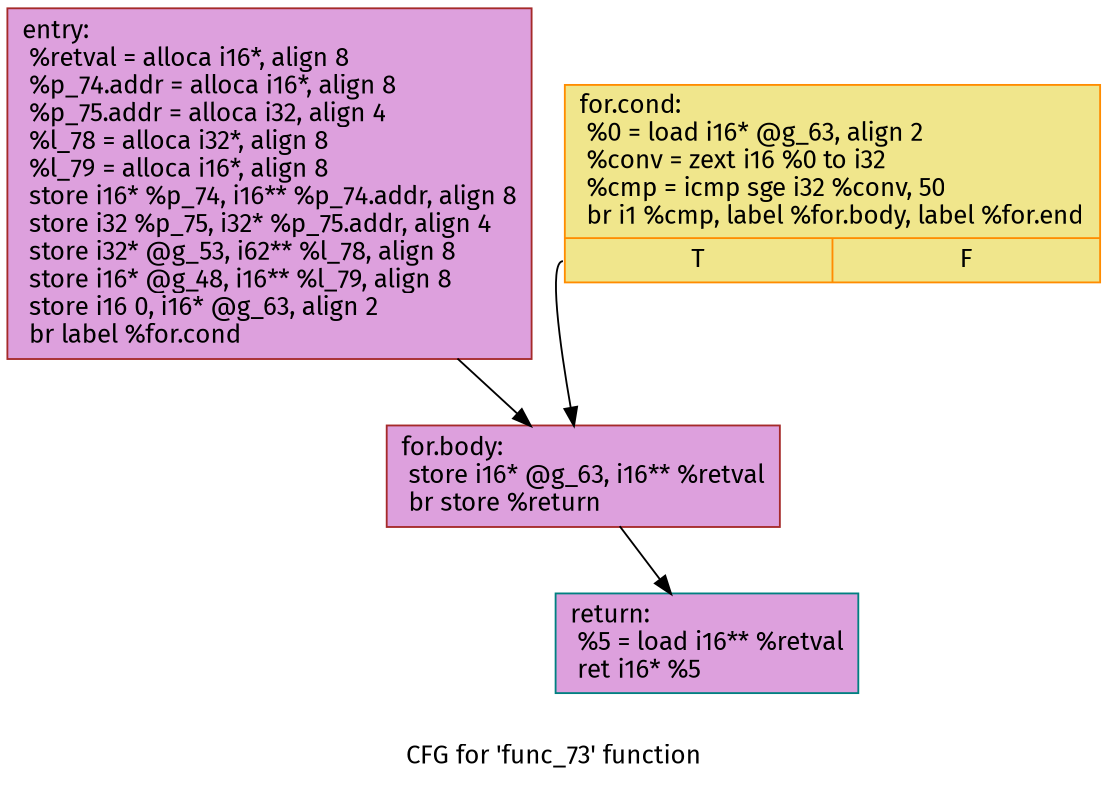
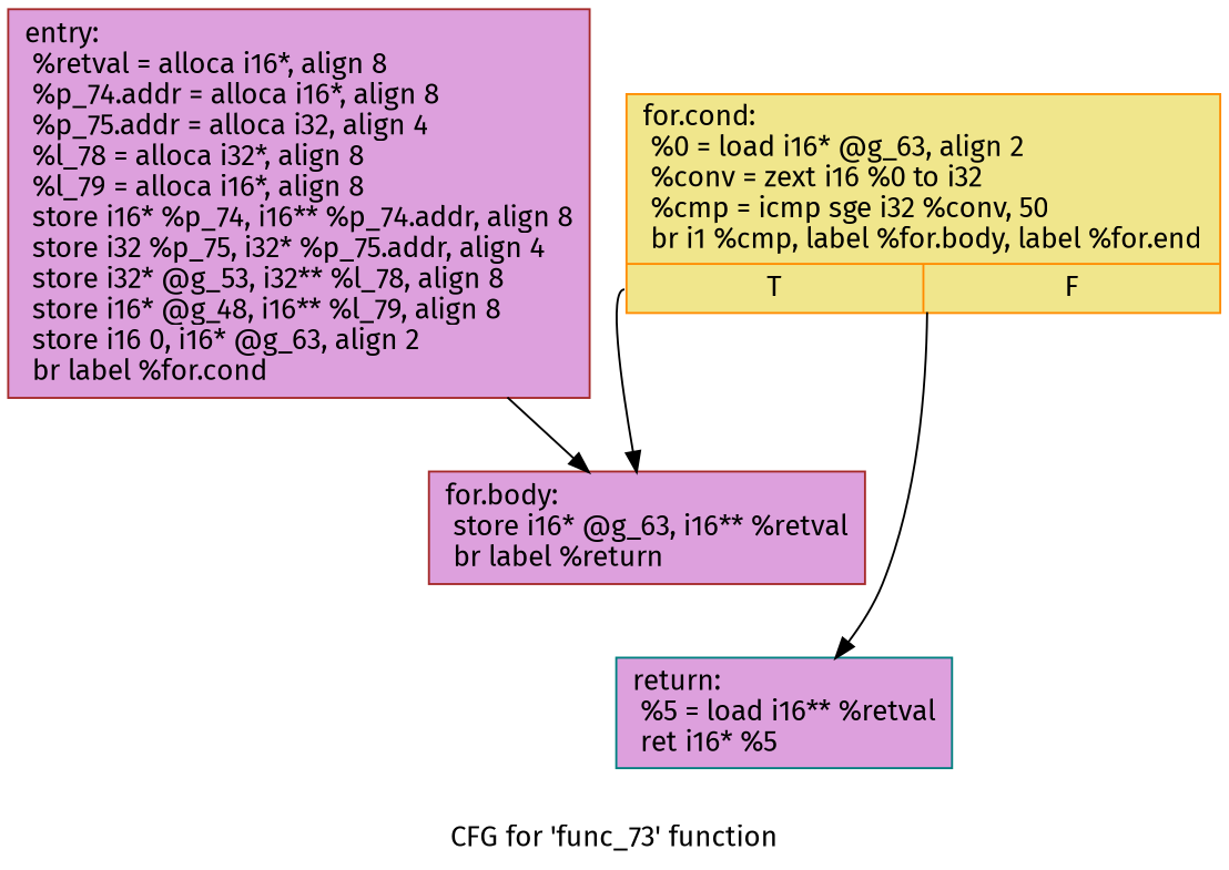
  digraph {
    fontname="Fira Sans"
    label="CFG for 'func_73' function"
    node [color=brown fillcolor=plum fontname="Fira Sans" shape=record style=filled]
    edge [fontname="Fira Sans"]
-   n1 [label="{entry:\l  %retval = alloca i16*, align 8\l  %p_74.addr = alloca i16*, align 8\l  %p_75.addr = alloca i32, align 4\l  %l_78 = alloca i32*, align 8\l  %l_79 = alloca i16*, align 8\l  store i16* %p_74, i16** %p_74.addr, align 8\l  store i32 %p_75, i32* %p_75.addr, align 4\l  store i32* @g_53, i62** %l_78, align 8\l  store i16* @g_48, i16** %l_79, align 8\l  store i16 0, i16* @g_63, align 2\l  br label %for.cond\l}"]
-   n2 [label="{for.body:                                         \l  store i16* @g_63, i16** %retval\l  br store %return\l}"]
+   n1 [label="{entry:\l  %retval = alloca i16*, align 8\l  %p_74.addr = alloca i16*, align 8\l  %p_75.addr = alloca i32, align 4\l  %l_78 = alloca i32*, align 8\l  %l_79 = alloca i16*, align 8\l  store i16* %p_74, i16** %p_74.addr, align 8\l  store i32 %p_75, i32* %p_75.addr, align 4\l  store i32* @g_53, i32** %l_78, align 8\l  store i16* @g_48, i16** %l_79, align 8\l  store i16 0, i16* @g_63, align 2\l  br label %for.cond\l}"]
+   n2 [label="{for.body:                                         \l  store i16* @g_63, i16** %retval\l  br label %return\l}"]
    n3 [color=darkorange fillcolor=khaki label="{for.cond:                                         \l  %0 = load i16* @g_63, align 2\l  %conv = zext i16 %0 to i32\l  %cmp = icmp sge i32 %conv, 50\l  br i1 %cmp, label %for.body, label %for.end\l|{<s0>T|<s1>F}}"]
    n4 [color=teal label="{return:                                           \l  %5 = load i16** %retval\l  ret i16* %5\l}"]
    n1 -> n2
-   n2 -> n4
+   n3 -> n4
    n3 -> n2 [tailport=s0]
  }
